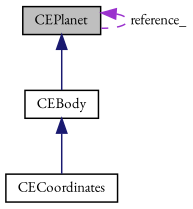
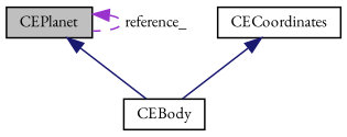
  digraph {
    fontname="EB Garamond"
    node [color=black fillcolor=white fontname="EB Garamond" fontsize=10 shape=record style=filled]
    edge [color=midnightblue dir=back fontname="EB Garamond" fontsize=10 labelfontname=Helvetica labelfontsize=10 style=solid]
    n1 [fillcolor=grey75 fontcolor=black height=0.2 label=CEPlanet width=0.4]
    n2 [height=0.2 label=CEBody width=0.4]
    n3 [height=0.2 label=CECoordinates width=0.4]
    n1 -> n1 [color=darkorchid3 label=" reference_" style=dashed]
    n1 -> n2
-   n2 -> n3
+   n3 -> n2
  }
